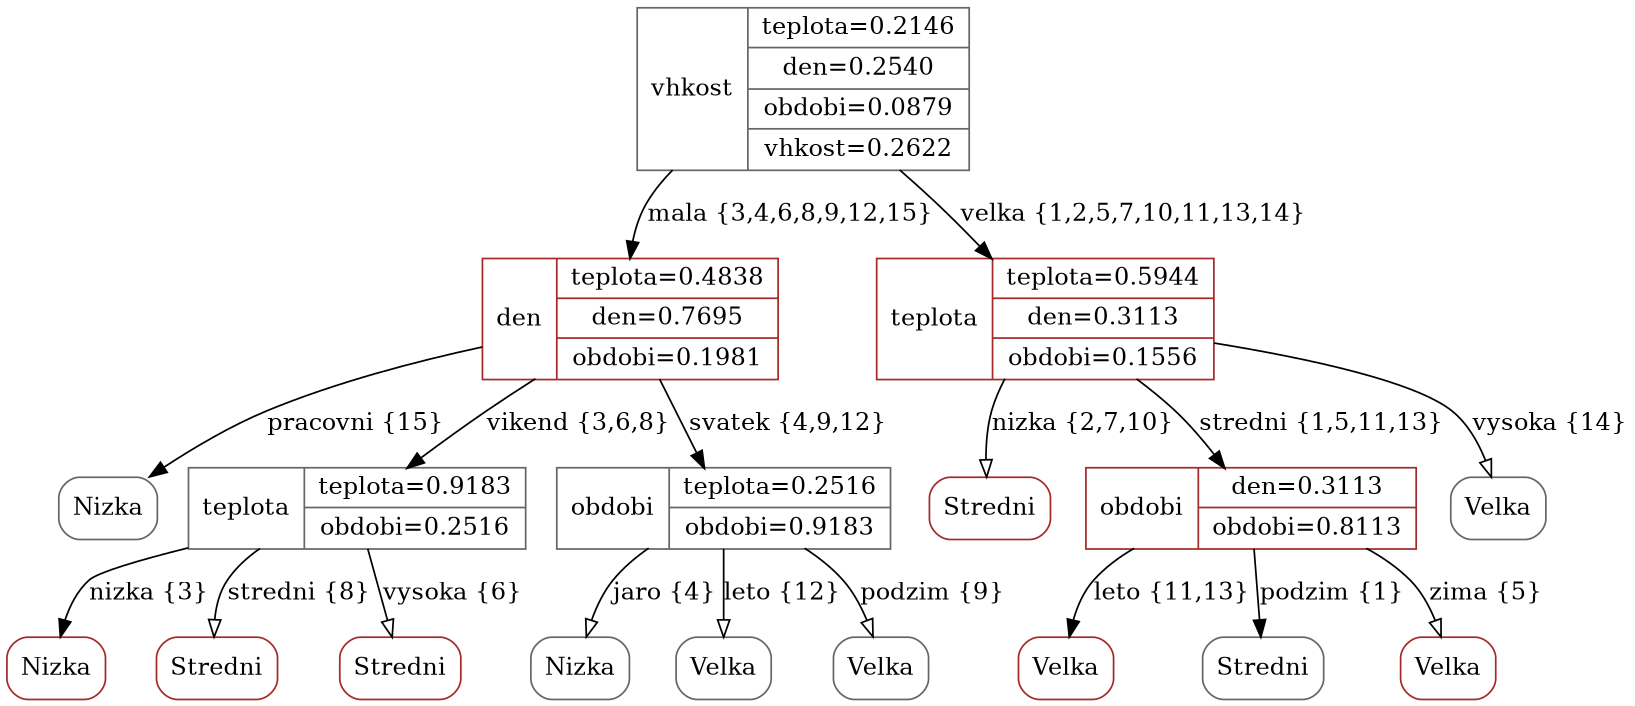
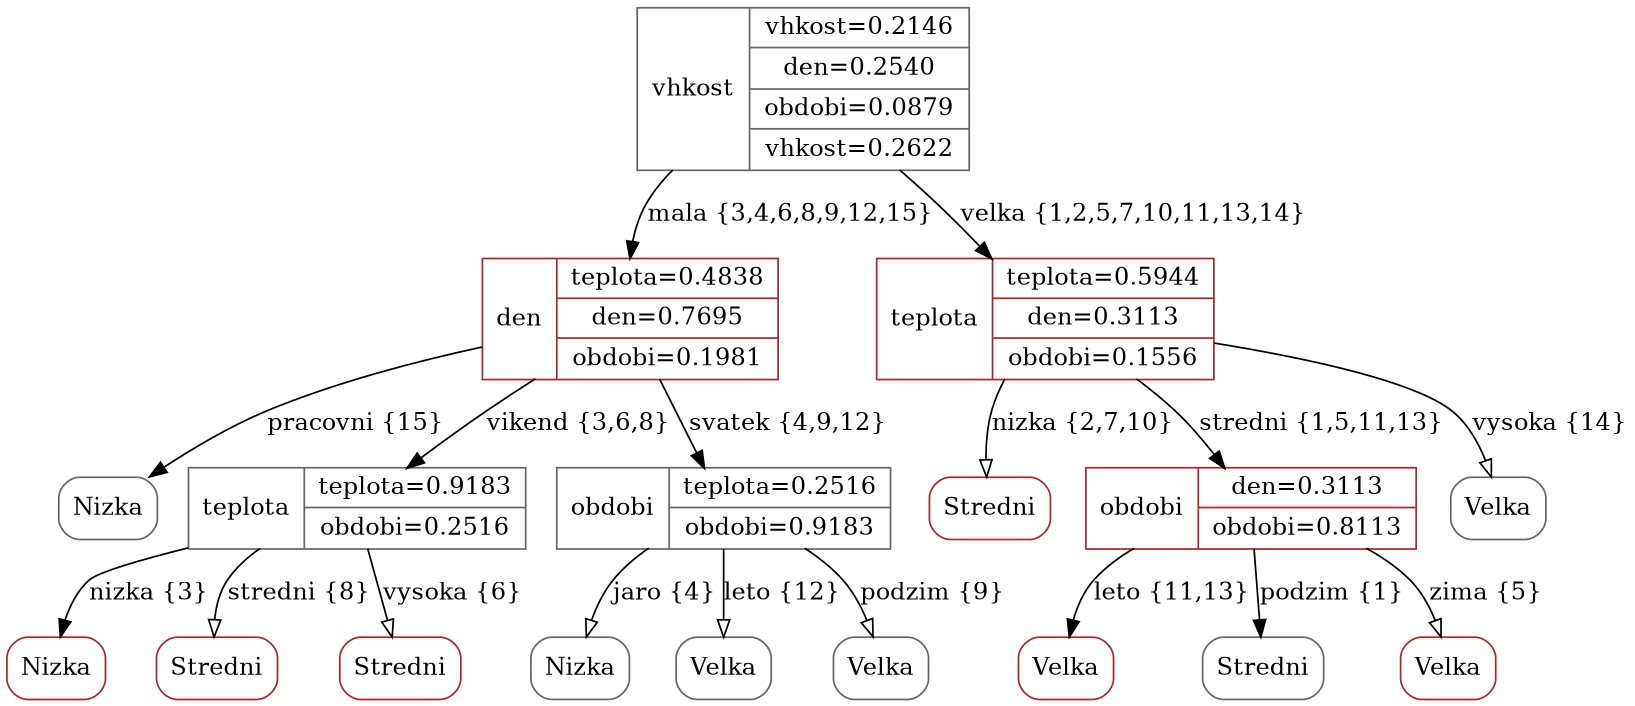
  digraph {
    node [shape=box color=gray40 style=rounded]
    edge [arrowhead=normal]
-   n1 [label="vhkost|{teplota=0.2146|den=0.2540|obdobi=0.0879|vhkost=0.2622}" shape=record style=""]
+   n1 [label="vhkost|{vhkost=0.2146|den=0.2540|obdobi=0.0879|vhkost=0.2622}" shape=record style=""]
    n2 [label="den|{teplota=0.4838|den=0.7695|obdobi=0.1981}" shape=record color=brown style=""]
    n3 [label="teplota|{teplota=0.5944|den=0.3113|obdobi=0.1556}" shape=record color=brown style=""]
    n4 [label=Nizka]
    n5 [label="teplota|{teplota=0.9183|obdobi=0.2516}" shape=record style=""]
    n6 [label="obdobi|{teplota=0.2516|obdobi=0.9183}" shape=record style=""]
    n7 [label=Nizka color=brown]
    n8 [label=Stredni color=brown]
    n9 [label=Stredni color=brown]
    n10 [label=Nizka]
    n11 [label=Velka]
    n12 [label=Velka]
    n13 [label=Stredni color=brown]
    n14 [label="obdobi|{den=0.3113|obdobi=0.8113}" shape=record color=brown style=""]
    n15 [label=Velka]
    n16 [label=Velka color=brown]
    n17 [label=Stredni]
    n18 [label=Velka color=brown]
    n1 -> n2 [label="mala {3,4,6,8,9,12,15}"]
    n1 -> n3 [label="velka {1,2,5,7,10,11,13,14}"]
    n2 -> n4 [label="pracovni {15}"]
    n2 -> n5 [label="vikend {3,6,8}"]
    n2 -> n6 [label="svatek {4,9,12}"]
    n3 -> n13 [label="nizka {2,7,10}" arrowhead=onormal]
    n3 -> n14 [label="stredni {1,5,11,13}"]
    n3 -> n15 [label="vysoka {14}" arrowhead=onormal]
    n5 -> n7 [label="nizka {3}"]
    n5 -> n8 [label="stredni {8}" arrowhead=onormal]
    n5 -> n9 [label="vysoka {6}" arrowhead=onormal]
    n6 -> n10 [label="jaro {4}" arrowhead=onormal]
    n6 -> n11 [label="leto {12}" arrowhead=onormal]
    n6 -> n12 [label="podzim {9}" arrowhead=onormal]
    n14 -> n16 [label="leto {11,13}"]
    n14 -> n17 [label="podzim {1}"]
    n14 -> n18 [label="zima {5}" arrowhead=onormal]
  }
